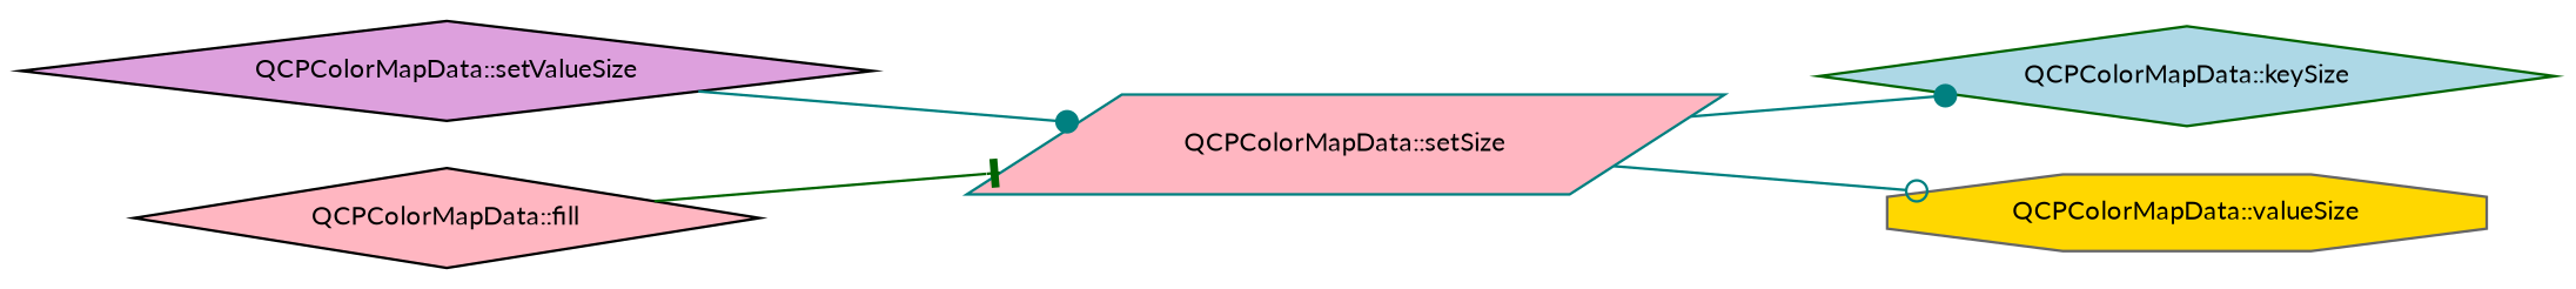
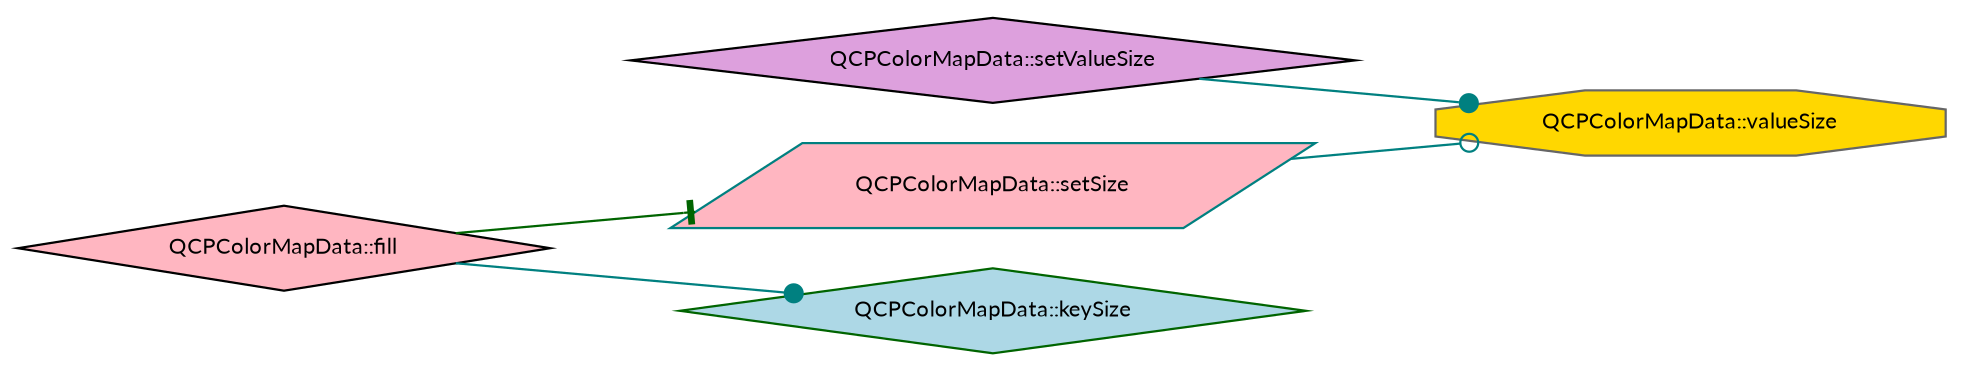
  digraph {
    fontname=Lato
    rankdir=LR
    node [color=black fillcolor=lightpink fontname=Lato fontsize=10 shape=diamond style=filled]
    edge [arrowhead=dot color=teal fontname=Lato fontsize=10 labelfontname=Helvetica labelfontsize=10 style=solid]
    n1 [fillcolor=plum fontcolor=black height=0.2 label="QCPColorMapData::setValueSize" width=0.4]
    n2 [color=teal height=0.2 label="QCPColorMapData::setSize" shape=parallelogram width=0.4]
    n3 [color=darkgreen fillcolor=lightblue height=0.2 label="QCPColorMapData::keySize" width=0.4]
    n4 [color=gray40 fillcolor=gold height=0.2 label="QCPColorMapData::valueSize" shape=octagon width=0.4]
    n5 [height=0.2 label="QCPColorMapData::fill" width=0.4]
-   n1 -> n2
-   n2 -> n3
+   n1 -> n4
+   n5 -> n3
    n2 -> n4 [arrowhead=odot]
    n5 -> n2 [arrowhead=tee color=darkgreen]
  }
